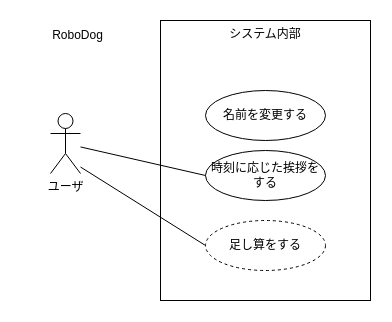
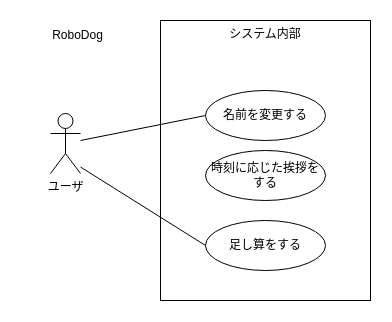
  <mxCell id="0" />
  <mxCell id="1" parent="0" />
  <mxCell id="2" value="RoboDog" style="text;html=1;align=center;verticalAlign=middle;whiteSpace=wrap;rounded=0;" parent="1" vertex="1"><mxGeometry x="20" y="20" width="115" height="30" as="geometry" /></mxCell>
  <mxCell id="3" value="ユーザ" style="shape=umlActor;verticalLabelPosition=bottom;verticalAlign=top;html=1;outlineConnect=0;" parent="1" vertex="1"><mxGeometry x="50" y="113" width="30" height="60" as="geometry" /></mxCell>
  <mxCell id="4" value="システム内部" style="rounded=0;whiteSpace=wrap;html=1;fillColor=none;labelPosition=center;verticalLabelPosition=middle;align=center;verticalAlign=top;" parent="1" vertex="1"><mxGeometry x="160" y="20" width="210" height="280" as="geometry" /></mxCell>
+ <mxCell id="5" value="" style="endArrow=none;html=1;rounded=0;entryX=0;entryY=0.5;entryDx=0;entryDy=0;" parent="1" source="3" target="6" edge="1"><mxGeometry width="50" height="50" relative="1" as="geometry"><mxPoint x="110" y="155" as="sourcePoint" /><mxPoint x="160" y="105" as="targetPoint" /></mxGeometry></mxCell>
  <mxCell id="6" value="名前を変更する" style="ellipse;whiteSpace=wrap;html=1;" parent="1" vertex="1"><mxGeometry x="205" y="90" width="120" height="50" as="geometry" /></mxCell>
  <mxCell id="7" value="時刻に応じた挨拶をする" style="ellipse;whiteSpace=wrap;html=1;" parent="1" vertex="1"><mxGeometry x="205" y="150" width="120" height="50" as="geometry" /></mxCell>
- <mxCell id="8" value="" style="endArrow=none;html=1;rounded=0;entryX=0;entryY=0.5;entryDx=0;entryDy=0;" parent="1" source="3" target="7" edge="1"><mxGeometry width="50" height="50" relative="1" as="geometry"><mxPoint x="80" y="140" as="sourcePoint" /><mxPoint x="225" y="130" as="targetPoint" /></mxGeometry></mxCell>
- <mxCell id="9" value="足し算をする" style="ellipse;whiteSpace=wrap;html=1;dashed=1;" vertex="1" parent="1"><mxGeometry x="205" y="220" width="120" height="50" as="geometry" /></mxCell>
+ <mxCell id="9" value="足し算をする" style="ellipse;whiteSpace=wrap;html=1;" vertex="1" parent="1"><mxGeometry x="205" y="220" width="120" height="50" as="geometry" /></mxCell>
  <mxCell id="10" value="" style="endArrow=none;html=1;rounded=0;entryX=0;entryY=0.5;entryDx=0;entryDy=0;" edge="1" parent="1" target="9"><mxGeometry width="50" height="50" relative="1" as="geometry"><mxPoint x="80" y="166.5" as="sourcePoint" /><mxPoint x="205" y="203.5" as="targetPoint" /></mxGeometry></mxCell>
